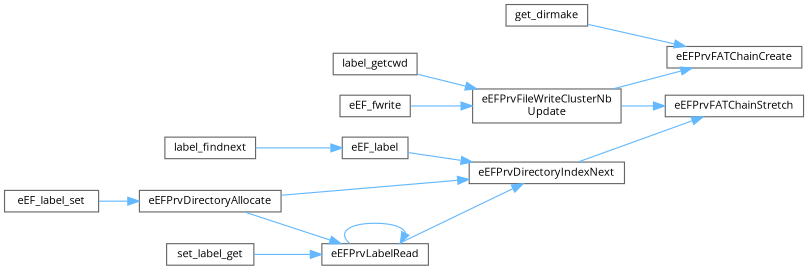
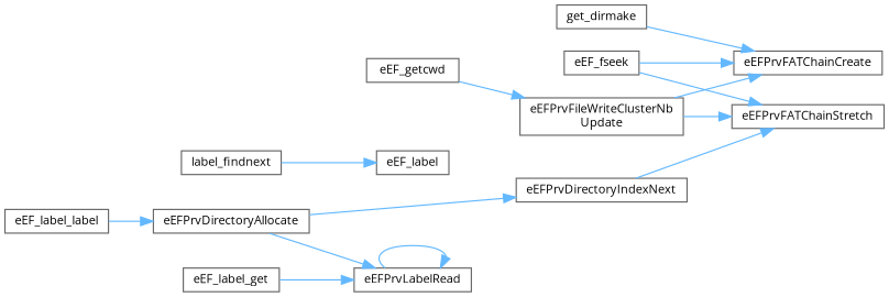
  digraph {
    fontname="Open Sans"
    rankdir=RL
    node [color=grey40 fillcolor=white fontname="Open Sans" fontsize=10 shape=box style=filled]
    edge [color=steelblue1 dir=back fontname="Open Sans" fontsize=10 labelfontname=Helvetica labelfontsize=10 style=solid]
    n1 [height=0.2 label=eEFPrvFATChainCreate width=0.4]
    n2 [height=0.2 label=get_dirmake width=0.4]
+   n3 [height=0.2 label=eEF_fseek width=0.4]
    n4 [height=0.2 label="eEFPrvFileWriteClusterNb\lUpdate" width=0.4]
    n5 [height=0.2 label=eEFPrvFATChainStretch width=0.4]
    n6 [height=0.2 label=eEFPrvDirectoryIndexNext width=0.4]
-   n7 [height=0.2 label=eEF_fwrite width=0.4]
-   n8 [height=0.2 label=label_getcwd width=0.4]
+   n8 [height=0.2 label=eEF_getcwd width=0.4]
    n9 [height=0.2 label=eEF_label width=0.4]
    n10 [height=0.2 label=eEFPrvDirectoryAllocate width=0.4]
    n11 [height=0.2 label=eEFPrvLabelRead width=0.4]
    n12 [height=0.2 label=label_findnext width=0.4]
-   n13 [height=0.2 label=eEF_label_set width=0.4]
-   n14 [height=0.2 label=set_label_get width=0.4]
+   n13 [height=0.2 label=eEF_label_label width=0.4]
+   n14 [height=0.2 label=eEF_label_get width=0.4]
    n1 -> n2
+   n1 -> n3
    n1 -> n4
-   n4 -> n7
    n4 -> n8
+   n5 -> n3
    n5 -> n4
    n5 -> n6
-   n6 -> n9
    n6 -> n10
-   n6 -> n11
    n9 -> n12
    n10 -> n13
    n11 -> n10
    n11 -> n11
    n11 -> n14
  }
